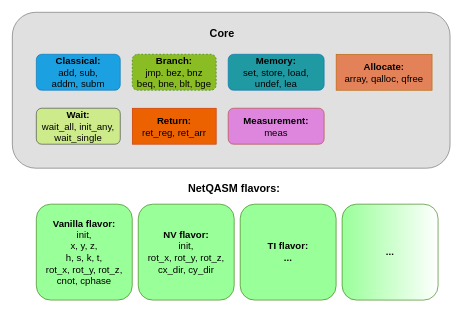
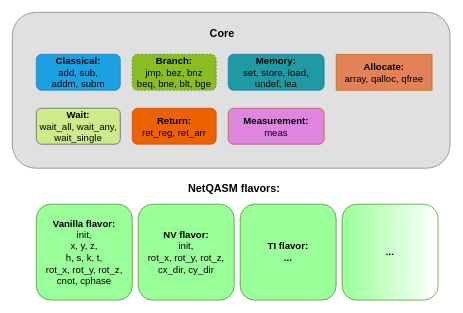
  <mxCell id="0" />
  <mxCell id="1" parent="0" />
  <mxCell id="2" value="" style="rounded=1;whiteSpace=wrap;html=1;fillColor=#E0E0E0;fontColor=#333333;strokeColor=#666666;fontSize=16;verticalAlign=top;" vertex="1" parent="1"><mxGeometry x="20" y="20" width="730" height="260" as="geometry" /></mxCell>
  <mxCell id="3" value="&lt;span style=&quot;font-size: 16px;&quot;&gt;&lt;b&gt;Classical:&lt;/b&gt;&lt;br&gt;add, sub,&lt;br&gt;addm, subm&lt;br&gt;&lt;/span&gt;" style="rounded=1;whiteSpace=wrap;html=1;fontSize=16;fillColor=#1ba1e2;fontColor=#000000;strokeColor=#006EAF;" vertex="1" parent="1"><mxGeometry x="60" y="90" width="140" height="60" as="geometry" /></mxCell>
  <mxCell id="4" value="&lt;span style=&quot;font-size: 16px;&quot;&gt;&lt;b&gt;Branch:&lt;br&gt;&lt;/b&gt;jmp. bez, bnz&lt;br&gt;beq, bne, blt, bge&lt;br&gt;&lt;/span&gt;" style="rounded=1;whiteSpace=wrap;html=1;fontSize=16;fillColor=#8ABD24;strokeColor=#2D7600;fontColor=#000000;dashed=1;" vertex="1" parent="1"><mxGeometry x="220" y="90" width="140" height="60" as="geometry" /></mxCell>
  <mxCell id="5" value="&lt;span style=&quot;font-size: 16px;&quot;&gt;&lt;b&gt;Memory:&lt;br&gt;&lt;/b&gt;set, store, load,&lt;br&gt;undef, lea&lt;br&gt;&lt;/span&gt;" style="rounded=1;whiteSpace=wrap;html=1;fontSize=16;fillColor=#1F9AA3;strokeColor=#006EAF;fontColor=#000000;" vertex="1" parent="1"><mxGeometry x="380" y="90" width="160" height="60" as="geometry" /></mxCell>
  <mxCell id="6" value="&lt;span style=&quot;font-size: 16px;&quot;&gt;&lt;b&gt;Allocate:&lt;br&gt;&lt;/b&gt;array, qalloc, qfree&lt;br&gt;&lt;/span&gt;" style="whiteSpace=wrap;html=1;fontSize=16;fillColor=#E38158;strokeColor=#b46504;rounded=0;" vertex="1" parent="1"><mxGeometry x="560" y="90" width="160" height="60" as="geometry" /></mxCell>
- <mxCell id="7" value="&lt;span style=&quot;font-size: 16px;&quot;&gt;&lt;b&gt;Wait:&lt;br&gt;&lt;/b&gt;wait_all, init_any,&lt;br&gt;wait_single&lt;br&gt;&lt;/span&gt;" style="rounded=1;whiteSpace=wrap;html=1;fontSize=16;fillColor=#cdeb8b;strokeColor=#36393d;" vertex="1" parent="1"><mxGeometry x="60" y="180" width="140" height="60" as="geometry" /></mxCell>
- <mxCell id="8" value="&lt;span style=&quot;font-size: 16px;&quot;&gt;&lt;b&gt;Return:&lt;br&gt;&lt;/b&gt;ret_reg, ret_arr&lt;br&gt;&lt;/span&gt;" style="whiteSpace=wrap;html=1;fontSize=16;fillColor=#ED6200;strokeColor=#C73500;fontColor=#000000;rounded=0;" vertex="1" parent="1"><mxGeometry x="220" y="180" width="140" height="60" as="geometry" /></mxCell>
+ <mxCell id="7" value="&lt;span style=&quot;font-size: 16px;&quot;&gt;&lt;b&gt;Wait:&lt;br&gt;&lt;/b&gt;wait_all, wait_any,&lt;br&gt;wait_single&lt;br&gt;&lt;/span&gt;" style="rounded=1;whiteSpace=wrap;html=1;fontSize=16;fillColor=#cdeb8b;strokeColor=#36393d;" vertex="1" parent="1"><mxGeometry x="60" y="180" width="140" height="60" as="geometry" /></mxCell>
+ <mxCell id="8" value="&lt;span style=&quot;font-size: 16px;&quot;&gt;&lt;b&gt;Return:&lt;br&gt;&lt;/b&gt;ret_reg, ret_arr&lt;br&gt;&lt;/span&gt;" style="rounded=1;whiteSpace=wrap;html=1;fontSize=16;fillColor=#ED6200;strokeColor=#C73500;fontColor=#000000;" vertex="1" parent="1"><mxGeometry x="220" y="180" width="140" height="60" as="geometry" /></mxCell>
  <mxCell id="9" value="&lt;span style=&quot;font-size: 16px;&quot;&gt;&lt;b&gt;Measurement:&lt;br&gt;&lt;/b&gt;meas&lt;br&gt;&lt;/span&gt;" style="rounded=1;whiteSpace=wrap;html=1;fontSize=16;fillColor=#DE85DE;strokeColor=#ae4132;" vertex="1" parent="1"><mxGeometry x="380" y="180" width="160" height="60" as="geometry" /></mxCell>
  <mxCell id="10" value="&lt;b&gt;...&lt;/b&gt;" style="rounded=1;whiteSpace=wrap;html=1;fontFamily=Helvetica;fontSize=16;fillColor=#99FF99;strokeColor=#2D7600;fontColor=#000000;gradientColor=#FFFFFF;gradientDirection=east;" vertex="1" parent="1"><mxGeometry x="570" y="340" width="160" height="160" as="geometry" /></mxCell>
  <mxCell id="11" value="&lt;b&gt;Vanilla flavor:&lt;/b&gt;&lt;br&gt;init,&lt;br&gt;x, y, z,&lt;br&gt;h, s, k, t,&lt;br&gt;rot_x, rot_y, rot_z,&lt;br&gt;cnot, cphase" style="rounded=1;whiteSpace=wrap;html=1;fontFamily=Helvetica;fontSize=16;fillColor=#99FF99;strokeColor=#2D7600;fontColor=#000000;" vertex="1" parent="1"><mxGeometry x="60" y="340" width="160" height="160" as="geometry" /></mxCell>
  <mxCell id="12" value="&lt;b&gt;NV flavor:&lt;/b&gt;&lt;br&gt;init,&lt;br&gt;rot_x, rot_y, rot_z,&lt;br&gt;cx_dir, cy_dir" style="rounded=1;whiteSpace=wrap;html=1;fontFamily=Helvetica;fontSize=16;fillColor=#99FF99;strokeColor=#2D7600;fontColor=#000000;" vertex="1" parent="1"><mxGeometry x="230" y="340" width="160" height="160" as="geometry" /></mxCell>
  <mxCell id="13" value="&lt;b&gt;TI flavor:&lt;/b&gt;&lt;br&gt;&lt;b&gt;...&lt;/b&gt;" style="rounded=1;whiteSpace=wrap;html=1;fontFamily=Helvetica;fontSize=16;fillColor=#99FF99;strokeColor=#2D7600;fontColor=#000000;" vertex="1" parent="1"><mxGeometry x="400" y="340" width="160" height="160" as="geometry" /></mxCell>
  <mxCell id="14" value="NetQASM flavors:" style="text;html=1;strokeColor=none;fillColor=none;align=center;verticalAlign=middle;whiteSpace=wrap;rounded=0;fontFamily=Helvetica;fontSize=18;fontColor=#000000;fontStyle=1" vertex="1" parent="1"><mxGeometry x="280" y="300" width="220" height="30" as="geometry" /></mxCell>
  <mxCell id="15" value="&lt;b style=&quot;font-size: 18px;&quot;&gt;Core&lt;/b&gt;" style="text;html=1;strokeColor=none;fillColor=none;align=center;verticalAlign=middle;whiteSpace=wrap;rounded=0;fontFamily=Helvetica;fontSize=18;fontColor=#000000;" vertex="1" parent="1"><mxGeometry x="340" y="40" width="60" height="30" as="geometry" /></mxCell>
